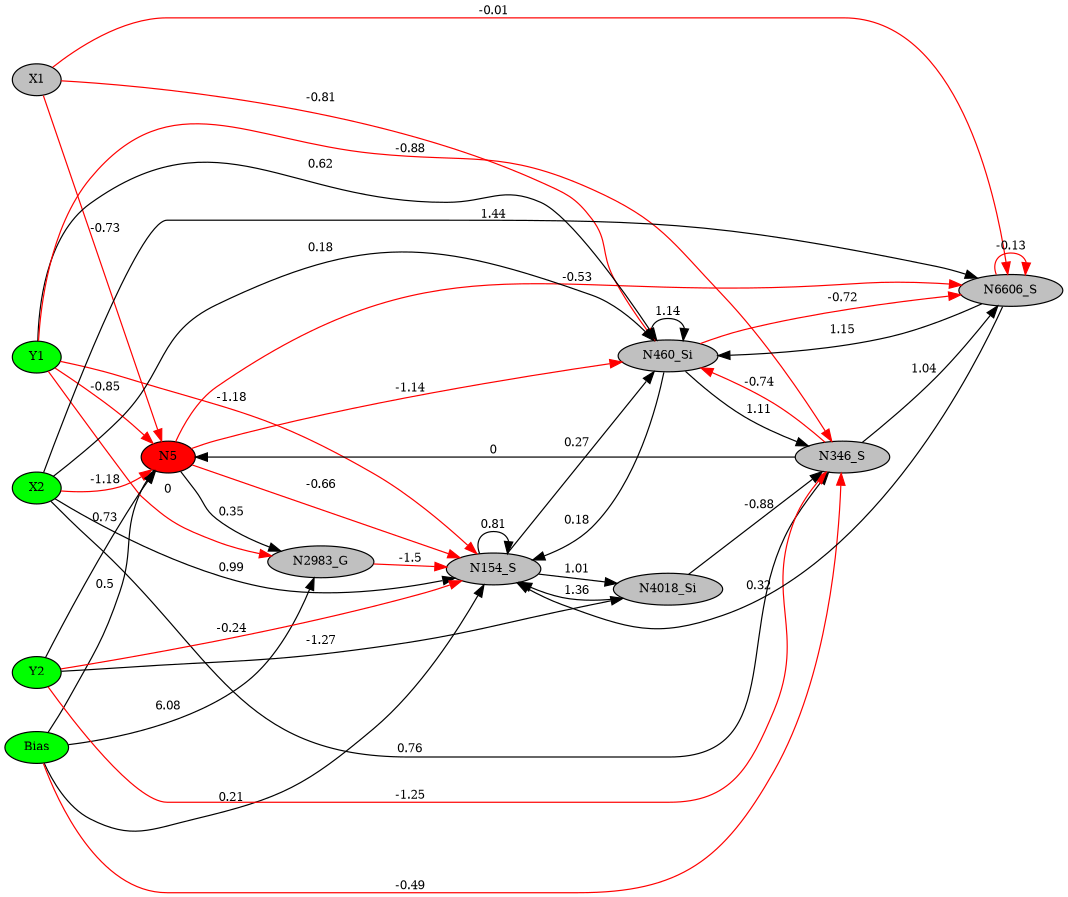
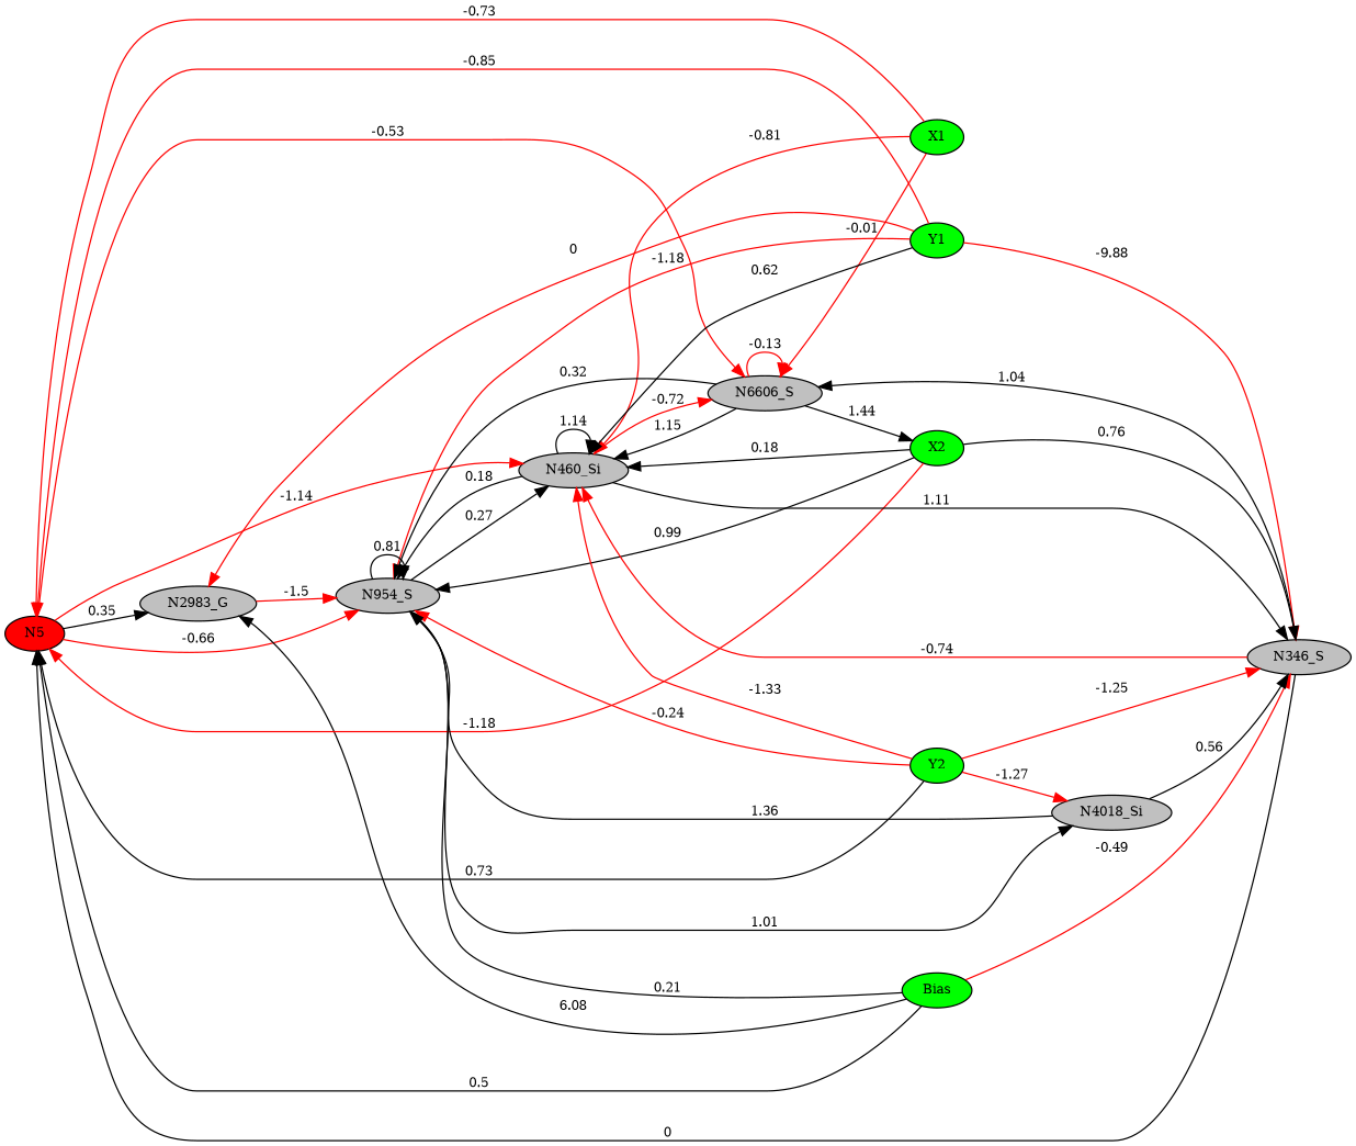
  digraph {
    rankdir=LR
    node [fillcolor=gray fontsize=10 shape=ellipse style=filled]
    edge [color=black fontsize=10]
    N5 [fillcolor=red height=0.1 width=0.1]
    n2 [fillcolor=green height=0.1 label=Bias width=0.1]
-   n3 [height=0.1 label=X1 width=0.1]
+   n3 [fillcolor=green height=0.1 label=X1 width=0.1]
    n4 [fillcolor=green height=0.1 label=Y1 width=0.1]
    n5 [fillcolor=green height=0.1 label=X2 width=0.1]
    n6 [fillcolor=green height=0.1 label=Y2 width=0.1]
    n7 [height=0.1 label=N2983_G width=0.1]
    n8 [height=0.1 label=N460_Si width=0.1]
    n9 [height=0.1 label=N6606_S width=0.1]
-   n10 [height=0.1 label=N154_S width=0.1]
+   n10 [height=0.1 label=N954_S width=0.1]
    n11 [height=0.1 label=N346_S width=0.1]
    n12 [height=0.1 label=N4018_Si width=0.1]
    subgraph sub_1 {
      rank=same
      N5
    }
    subgraph sub_2 {
      rank=same
      n2
      n3
      n4
      n5
      n6
    }
    N5 -> n7 [label=0.35]
    N5 -> n8 [arrowType=inv color=red label=-1.14]
    N5 -> n9 [arrowType=inv color=red label=-0.53]
    N5 -> n10 [arrowType=inv color=red label=-0.66]
    n2 -> N5 [label=0.5]
    n2 -> n7 [label=6.08]
    n2 -> n10 [label=0.21]
    n2 -> n11 [arrowType=inv color=red label=-0.49]
    n3 -> N5 [arrowType=inv color=red label=-0.73]
    n3 -> n4 [style=invis color="" fontsize=""]
    n3 -> n8 [arrowType=inv color=red label=-0.81]
    n3 -> n9 [arrowType=inv color=red label=-0.01]
    n4 -> N5 [arrowType=inv color=red label=-0.85]
    n4 -> n5 [style=invis color="" fontsize=""]
    n4 -> n7 [arrowType=inv color=red label=0]
    n4 -> n8 [label=0.62]
    n4 -> n10 [arrowType=inv color=red label=-1.18]
-   n4 -> n11 [arrowType=inv color=red label=-0.88]
+   n4 -> n11 [arrowType=inv color=red label=-9.88]
    n5 -> N5 [arrowType=inv color=red label=-1.18]
    n5 -> n6 [style=invis color="" fontsize=""]
    n5 -> n8 [label=0.18]
-   n5 -> n9 [label=1.44]
+   n9 -> n5 [label=1.44]
    n5 -> n10 [label=0.99]
    n5 -> n11 [label=0.76]
    n6 -> N5 [label=0.73]
    n6 -> n2 [style=invis color="" fontsize=""]
+   n6 -> n8 [arrowType=inv color=red label=-1.33]
    n6 -> n10 [arrowType=inv color=red label=-0.24]
    n6 -> n11 [arrowType=inv color=red label=-1.25]
-   n6 -> n12 [arrowType=inv label=-1.27]
+   n6 -> n12 [arrowType=inv color=red label=-1.27]
    n7 -> n10 [arrowType=inv color=red label=-1.5]
    n8 -> n8 [label=1.14]
    n8 -> n9 [arrowType=inv color=red label=-0.72]
    n8 -> n10 [label=0.18]
    n8 -> n11 [label=1.11]
    n9 -> n8 [label=1.15]
    n9 -> n9 [arrowType=inv color=red label=-0.13]
    n9 -> n10 [label=0.32]
    n10 -> n8 [label=0.27]
    n10 -> n10 [label=0.81]
    n10 -> n12 [label=1.01]
    n11 -> N5 [label=0]
    n11 -> n8 [arrowType=inv color=red label=-0.74]
    n11 -> n9 [label=1.04]
    n12 -> n10 [label=1.36]
-   n12 -> n11 [label=-0.88]
+   n12 -> n11 [label=0.56]
  }
